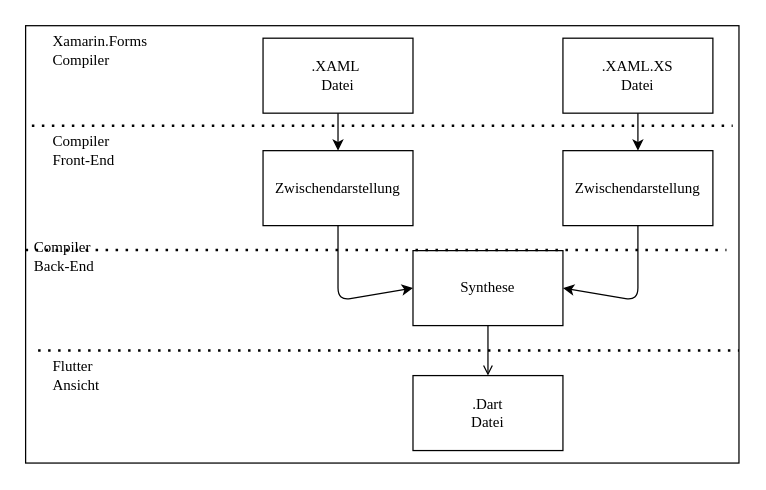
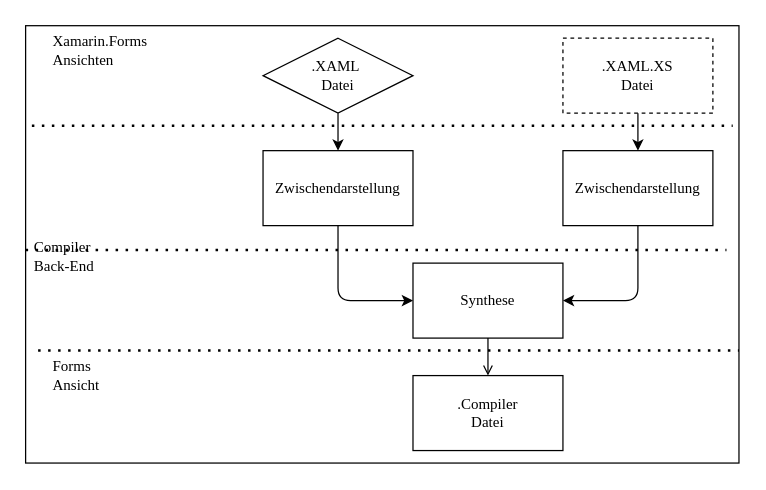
  <mxCell id="0" />
  <mxCell id="1" parent="0" />
  <mxCell id="2" value="" style="rounded=0;whiteSpace=wrap;html=1;fontFamily=Times New Roman;" vertex="1" parent="1"><mxGeometry x="20" y="20" width="570.87" height="350" as="geometry" /></mxCell>
- <mxCell id="3" value=".XAML&amp;nbsp;&lt;br&gt;Datei" style="rounded=0;whiteSpace=wrap;html=1;fontFamily=Times New Roman;" vertex="1" parent="1"><mxGeometry x="210" y="30" width="120" height="60" as="geometry" /></mxCell>
- <mxCell id="4" value=".XAML.XS &lt;br&gt;Datei" style="rounded=0;whiteSpace=wrap;html=1;fontFamily=Times New Roman;" vertex="1" parent="1"><mxGeometry x="450" y="30" width="120" height="60" as="geometry" /></mxCell>
+ <mxCell id="3" value=".XAML&amp;nbsp;&lt;br&gt;Datei" style="rhombus;whiteSpace=wrap;html=1;fontFamily=Times New Roman;" vertex="1" parent="1"><mxGeometry x="210" y="30" width="120" height="60" as="geometry" /></mxCell>
+ <mxCell id="4" value=".XAML.XS &lt;br&gt;Datei" style="rounded=0;whiteSpace=wrap;html=1;fontFamily=Times New Roman;dashed=1;" vertex="1" parent="1"><mxGeometry x="450" y="30" width="120" height="60" as="geometry" /></mxCell>
  <mxCell id="5" value="Zwischendarstellung" style="rounded=0;whiteSpace=wrap;html=1;fontFamily=Times New Roman;" vertex="1" parent="1"><mxGeometry x="210" y="120" width="120" height="60" as="geometry" /></mxCell>
- <mxCell id="6" value=".Dart &lt;br&gt;Datei" style="rounded=0;whiteSpace=wrap;html=1;fontFamily=Times New Roman;" vertex="1" parent="1"><mxGeometry x="330" y="300" width="120" height="60" as="geometry" /></mxCell>
+ <mxCell id="6" value=".Compiler &lt;br&gt;Datei" style="rounded=0;whiteSpace=wrap;html=1;fontFamily=Times New Roman;" vertex="1" parent="1"><mxGeometry x="330" y="300" width="120" height="60" as="geometry" /></mxCell>
  <mxCell id="7" value="" style="endArrow=none;dashed=1;html=1;dashPattern=1 3;strokeWidth=2;fontFamily=Times New Roman;" edge="1" parent="1"><mxGeometry width="50" height="50" relative="1" as="geometry"><mxPoint x="25" y="100" as="sourcePoint" /><mxPoint x="585.87" y="100" as="targetPoint" /></mxGeometry></mxCell>
  <mxCell id="8" value="Zwischendarstellung" style="rounded=0;whiteSpace=wrap;html=1;fontFamily=Times New Roman;" vertex="1" parent="1"><mxGeometry x="450" y="120" width="120" height="60" as="geometry" /></mxCell>
- <mxCell id="9" value="Synthese" style="rounded=0;whiteSpace=wrap;html=1;fontFamily=Times New Roman;" vertex="1" parent="1"><mxGeometry x="330" y="200" width="120" height="60" as="geometry" /></mxCell>
+ <mxCell id="9" value="Synthese" style="rounded=0;whiteSpace=wrap;html=1;fontFamily=Times New Roman;" vertex="1" parent="1"><mxGeometry x="330" y="210" width="120" height="60" as="geometry" /></mxCell>
  <mxCell id="10" value="" style="endArrow=none;dashed=1;html=1;dashPattern=1 3;strokeWidth=2;fontFamily=Times New Roman;" edge="1" parent="1"><mxGeometry width="50" height="50" relative="1" as="geometry"><mxPoint x="20" y="199.58" as="sourcePoint" /><mxPoint x="580.87" y="199.58" as="targetPoint" /></mxGeometry></mxCell>
  <mxCell id="11" value="" style="endArrow=none;dashed=1;html=1;dashPattern=1 3;strokeWidth=2;fontFamily=Times New Roman;" edge="1" parent="1"><mxGeometry width="50" height="50" relative="1" as="geometry"><mxPoint x="30" y="280" as="sourcePoint" /><mxPoint x="590.87" y="280" as="targetPoint" /></mxGeometry></mxCell>
  <mxCell id="12" value="" style="endArrow=classic;html=1;strokeWidth=1;exitX=0.5;exitY=1;exitDx=0;exitDy=0;entryX=0.5;entryY=0;entryDx=0;entryDy=0;fontFamily=Times New Roman;" edge="1" parent="1" source="3" target="5"><mxGeometry width="50" height="50" relative="1" as="geometry"><mxPoint x="260" y="-50" as="sourcePoint" /><mxPoint x="310" y="-100" as="targetPoint" /></mxGeometry></mxCell>
  <mxCell id="13" value="" style="endArrow=classic;html=1;strokeWidth=1;exitX=0.5;exitY=1;exitDx=0;exitDy=0;entryX=0.5;entryY=0;entryDx=0;entryDy=0;fontFamily=Times New Roman;" edge="1" parent="1" source="4" target="8"><mxGeometry width="50" height="50" relative="1" as="geometry"><mxPoint x="520" y="-40" as="sourcePoint" /><mxPoint x="570" y="-90" as="targetPoint" /></mxGeometry></mxCell>
  <mxCell id="14" value="" style="endArrow=classic;html=1;strokeWidth=1;exitX=0.5;exitY=1;exitDx=0;exitDy=0;entryX=0;entryY=0.5;entryDx=0;entryDy=0;fontFamily=Times New Roman;" edge="1" parent="1" source="5" target="9"><mxGeometry width="50" height="50" relative="1" as="geometry"><mxPoint x="80" y="-20" as="sourcePoint" /><mxPoint x="130" y="-70" as="targetPoint" /><Array as="points"><mxPoint x="270" y="240" /></Array></mxGeometry></mxCell>
  <mxCell id="15" value="" style="endArrow=classic;html=1;strokeWidth=1;exitX=0.5;exitY=1;exitDx=0;exitDy=0;entryX=1;entryY=0.5;entryDx=0;entryDy=0;fontFamily=Times New Roman;" edge="1" parent="1" source="8" target="9"><mxGeometry width="50" height="50" relative="1" as="geometry"><mxPoint x="360" y="-110" as="sourcePoint" /><mxPoint x="410" y="-160" as="targetPoint" /><Array as="points"><mxPoint x="510" y="240" /></Array></mxGeometry></mxCell>
  <mxCell id="16" value="" style="endArrow=open;html=1;strokeWidth=1;exitX=0.5;exitY=1;exitDx=0;exitDy=0;entryX=0.5;entryY=0;entryDx=0;entryDy=0;fontFamily=Times New Roman;" edge="1" parent="1" source="9" target="6"><mxGeometry width="50" height="50" relative="1" as="geometry"><mxPoint x="280" y="-60" as="sourcePoint" /><mxPoint x="330" y="-110" as="targetPoint" /></mxGeometry></mxCell>
- <mxCell id="17" value="Xamarin.Forms&amp;nbsp;&lt;br&gt;Compiler" style="text;html=1;strokeColor=none;fillColor=none;align=left;verticalAlign=middle;whiteSpace=wrap;rounded=0;fontFamily=Times New Roman;" vertex="1" parent="1"><mxGeometry x="40" y="30" width="40" height="20" as="geometry" /></mxCell>
- <mxCell id="18" value="Compiler &lt;br&gt;Front-End" style="text;html=1;strokeColor=none;fillColor=none;align=left;verticalAlign=middle;whiteSpace=wrap;rounded=0;fontFamily=Times New Roman;" vertex="1" parent="1"><mxGeometry x="40" y="110" width="110" height="20" as="geometry" /></mxCell>
+ <mxCell id="17" value="Xamarin.Forms&amp;nbsp;&lt;br&gt;Ansichten" style="text;html=1;strokeColor=none;fillColor=none;align=left;verticalAlign=middle;whiteSpace=wrap;rounded=0;fontFamily=Times New Roman;" vertex="1" parent="1"><mxGeometry x="40" y="30" width="40" height="20" as="geometry" /></mxCell>
  <mxCell id="19" value="Compiler&amp;nbsp;&lt;br&gt;Back-End" style="text;html=1;strokeColor=none;fillColor=none;align=left;verticalAlign=middle;whiteSpace=wrap;rounded=0;fontFamily=Times New Roman;" vertex="1" parent="1"><mxGeometry x="25" y="195" width="60" height="20" as="geometry" /></mxCell>
- <mxCell id="20" value="Flutter&amp;nbsp;&lt;br&gt;Ansicht" style="text;html=1;strokeColor=none;fillColor=none;align=left;verticalAlign=middle;whiteSpace=wrap;rounded=0;fontFamily=Times New Roman;" vertex="1" parent="1"><mxGeometry x="40" y="290" width="60" height="20" as="geometry" /></mxCell>
+ <mxCell id="20" value="Forms&amp;nbsp;&lt;br&gt;Ansicht" style="text;html=1;strokeColor=none;fillColor=none;align=left;verticalAlign=middle;whiteSpace=wrap;rounded=0;fontFamily=Times New Roman;" vertex="1" parent="1"><mxGeometry x="40" y="290" width="60" height="20" as="geometry" /></mxCell>
